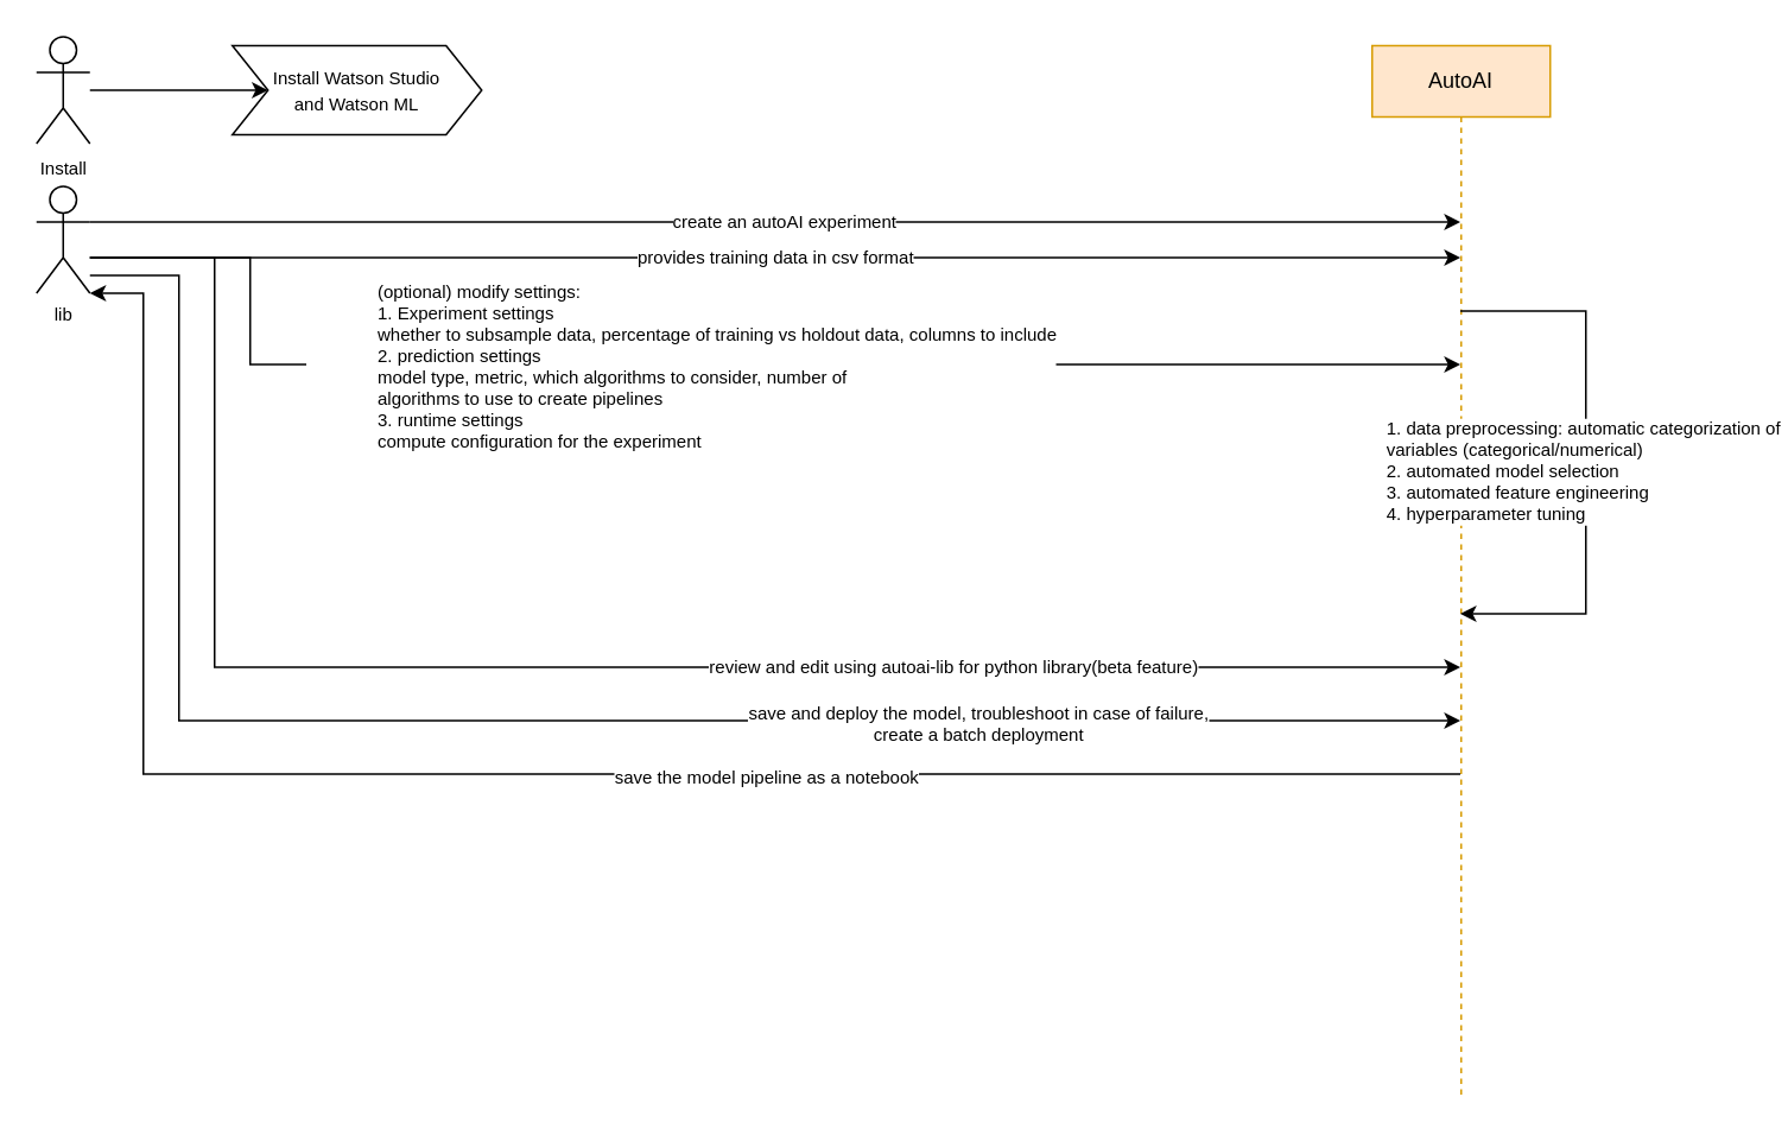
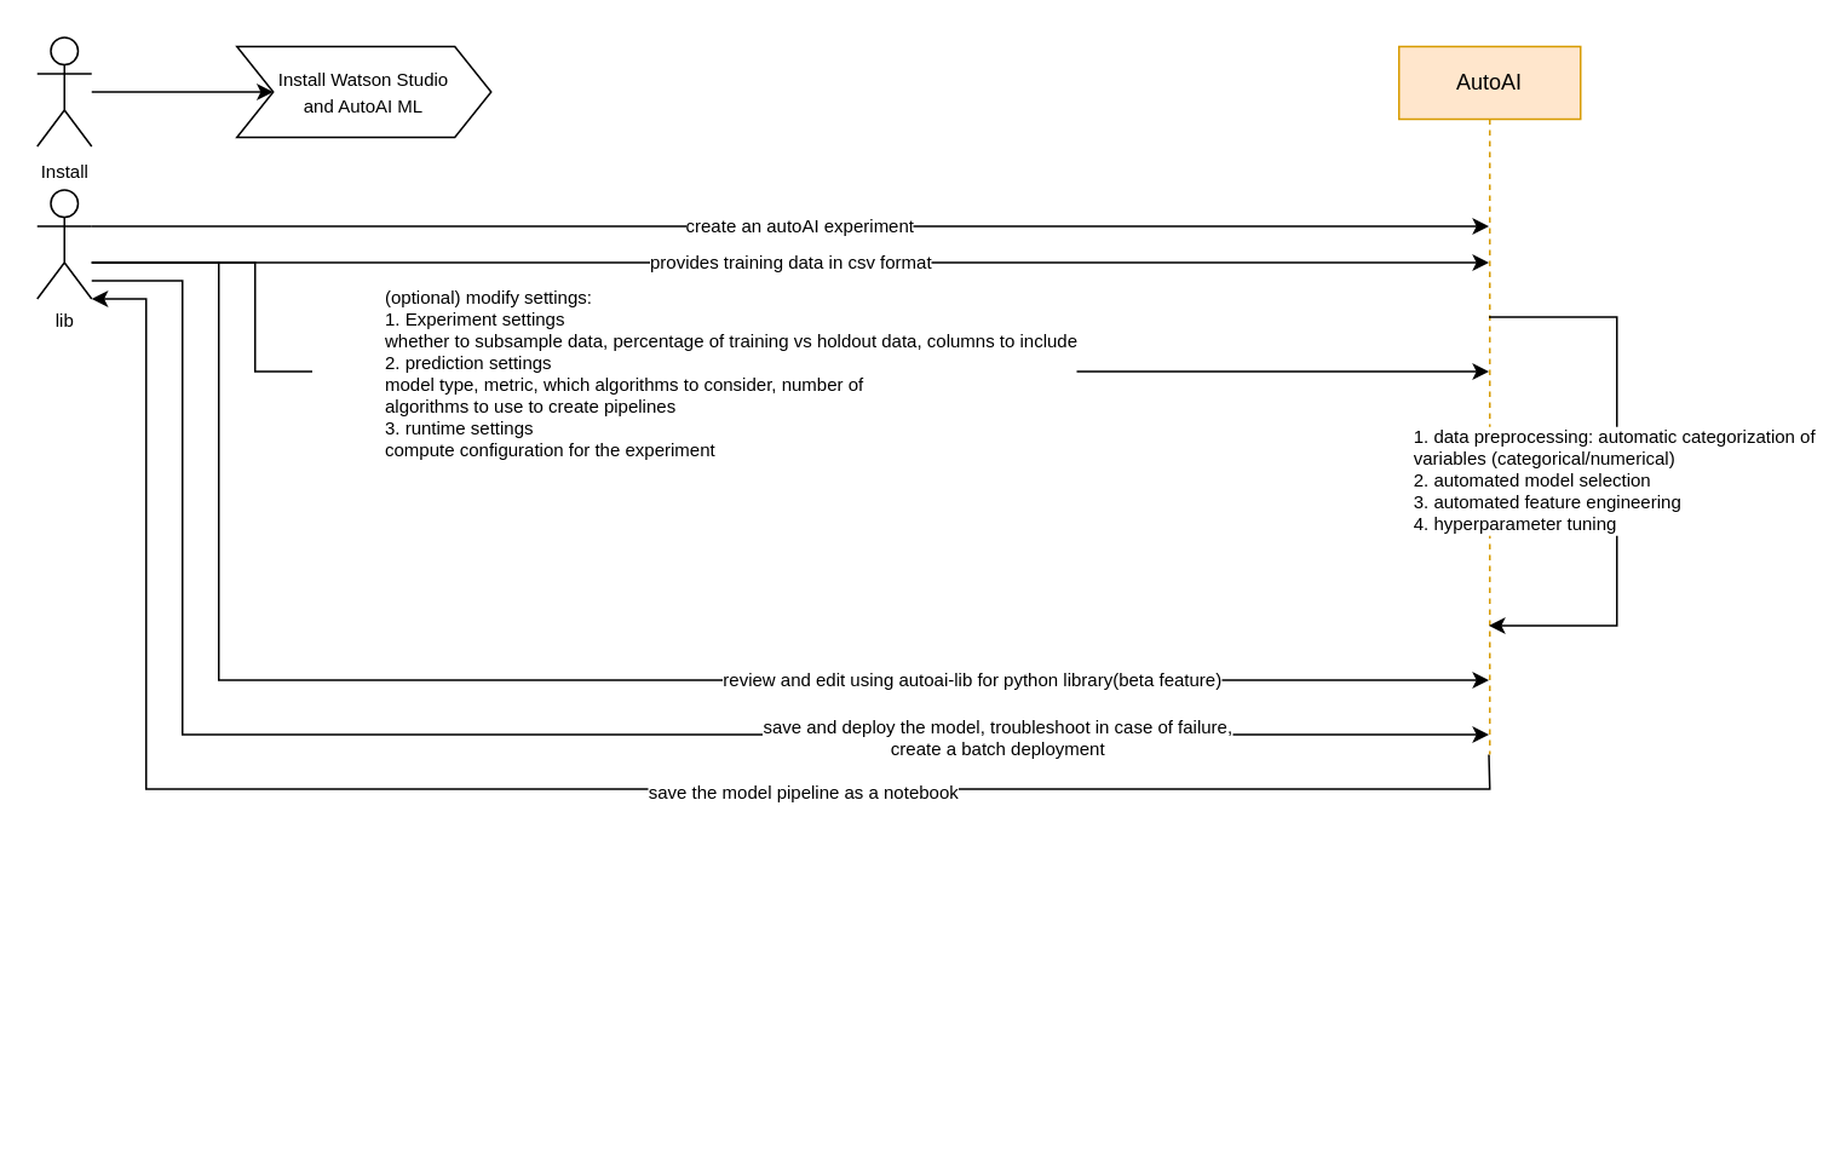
  <mxCell id="0" />
  <mxCell id="1" parent="0" />
  <mxCell id="2" style="edgeStyle=orthogonalEdgeStyle;rounded=0;orthogonalLoop=1;jettySize=auto;html=1;fontSize=10;" edge="1" parent="1" source="4" target="12"><mxGeometry relative="1" as="geometry"><mxPoint x="150" y="344" as="targetPoint" /><Array as="points"><mxPoint x="80" y="434" /><mxPoint x="80" y="164" /></Array></mxGeometry></mxCell>
  <mxCell id="3" value="save the model pipeline as a notebook" style="edgeLabel;html=1;align=center;verticalAlign=middle;resizable=0;points=[];fontSize=10;" vertex="1" connectable="0" parent="2"><mxGeometry x="-0.229" y="1" relative="1" as="geometry"><mxPoint x="10.88" as="offset" /></mxGeometry></mxCell>
- <mxCell id="4" value="AutoAI" style="shape=umlLifeline;perimeter=lifelinePerimeter;whiteSpace=wrap;html=1;container=1;collapsible=0;recursiveResize=0;outlineConnect=0;fillColor=#ffe6cc;strokeColor=#d79b00;" vertex="1" parent="1"><mxGeometry x="770" y="25" width="100" height="590" as="geometry" /></mxCell>
+ <mxCell id="4" value="AutoAI" style="shape=umlLifeline;perimeter=lifelinePerimeter;whiteSpace=wrap;html=1;container=1;collapsible=0;recursiveResize=0;outlineConnect=0;fillColor=#ffe6cc;strokeColor=#d79b00;" vertex="1" parent="1"><mxGeometry x="770" y="25" width="100" height="390" as="geometry" /></mxCell>
  <mxCell id="5" value="provides training data in csv format" style="edgeStyle=orthogonalEdgeStyle;rounded=0;orthogonalLoop=1;jettySize=auto;html=1;fontSize=10;" edge="1" parent="1" source="12" target="4"><mxGeometry relative="1" as="geometry"><Array as="points"><mxPoint x="340" y="144" /><mxPoint x="340" y="144" /></Array></mxGeometry></mxCell>
  <mxCell id="6" value="create an autoAI experiment" style="edgeStyle=orthogonalEdgeStyle;rounded=0;orthogonalLoop=1;jettySize=auto;html=1;fontSize=10;" edge="1" parent="1" source="12" target="4"><mxGeometry x="0.014" relative="1" as="geometry"><Array as="points"><mxPoint x="340" y="124" /><mxPoint x="340" y="124" /></Array><mxPoint as="offset" /></mxGeometry></mxCell>
  <mxCell id="7" style="edgeStyle=orthogonalEdgeStyle;rounded=0;orthogonalLoop=1;jettySize=auto;html=1;fontSize=10;" edge="1" parent="1" source="12" target="4"><mxGeometry relative="1" as="geometry"><Array as="points"><mxPoint x="100" y="154" /><mxPoint x="100" y="404" /></Array></mxGeometry></mxCell>
  <mxCell id="8" value="save and deploy the model,&amp;nbsp;troubleshoot in case of failure,&lt;br&gt;create a batch deployment" style="edgeLabel;html=1;align=center;verticalAlign=middle;resizable=0;points=[];fontSize=10;" vertex="1" connectable="0" parent="7"><mxGeometry x="0.627" y="-1" relative="1" as="geometry"><mxPoint x="-80.38" as="offset" /></mxGeometry></mxCell>
  <mxCell id="9" value="review and edit using autoai-lib for python library(beta feature)" style="edgeStyle=orthogonalEdgeStyle;rounded=0;orthogonalLoop=1;jettySize=auto;html=1;fontSize=10;" edge="1" parent="1" source="12" target="4"><mxGeometry x="0.43" relative="1" as="geometry"><Array as="points"><mxPoint x="120" y="144" /><mxPoint x="120" y="374" /></Array><mxPoint as="offset" /></mxGeometry></mxCell>
  <mxCell id="10" style="edgeStyle=orthogonalEdgeStyle;rounded=0;orthogonalLoop=1;jettySize=auto;html=1;" edge="1" parent="1" source="12" target="4"><mxGeometry relative="1" as="geometry"><Array as="points"><mxPoint x="140" y="144" /><mxPoint x="140" y="204" /></Array></mxGeometry></mxCell>
  <mxCell id="11" value="&lt;blockquote style=&quot;margin: 0px 0px 0px 40px ; border: none ; padding: 0px ; font-size: 10px&quot;&gt;&lt;span style=&quot;font-size: 10px&quot;&gt;(optional) modify settings:&lt;br&gt;&lt;/span&gt;&lt;span style=&quot;font-size: 10px&quot;&gt;1. Experiment settings&lt;br&gt;&lt;/span&gt;&lt;span style=&quot;font-size: 10px&quot;&gt;whether to subsample data, percentage of training vs holdout data, columns to include&lt;br&gt;&lt;/span&gt;&lt;span style=&quot;font-size: 10px&quot;&gt;2. prediction settings&lt;br&gt;&lt;/span&gt;&lt;span style=&quot;font-size: 10px&quot;&gt;model type, metric, which algorithms to consider, number of&lt;br&gt;&lt;/span&gt;&lt;span style=&quot;font-size: 10px&quot;&gt;algorithms to use to create pipelines&lt;br&gt;&lt;/span&gt;&lt;span style=&quot;font-size: 10px&quot;&gt;3. runtime settings&lt;br&gt;&lt;/span&gt;&lt;span style=&quot;font-size: 10px&quot;&gt;compute configuration for the experiment&lt;/span&gt;&lt;/blockquote&gt;" style="edgeLabel;html=1;align=left;verticalAlign=middle;resizable=0;points=[];" vertex="1" connectable="0" parent="10"><mxGeometry x="0.339" relative="1" as="geometry"><mxPoint x="-375.33" as="offset" /></mxGeometry></mxCell>
  <mxCell id="12" value="lib" style="shape=umlActor;verticalLabelPosition=bottom;verticalAlign=top;html=1;outlineConnect=0;fontSize=10;" vertex="1" parent="1"><mxGeometry x="20" y="104" width="30" height="60" as="geometry" /></mxCell>
  <mxCell id="13" value="&lt;div style=&quot;text-align: left&quot;&gt;1. data preprocessing: automatic categorization of&amp;nbsp;&lt;/div&gt;&lt;div style=&quot;text-align: left&quot;&gt;variables (categorical/numerical)&lt;/div&gt;&lt;div style=&quot;text-align: left&quot;&gt;2. automated model selection&lt;/div&gt;&lt;div style=&quot;text-align: left&quot;&gt;3. automated feature engineering&lt;/div&gt;&lt;div style=&quot;text-align: left&quot;&gt;4. hyperparameter tuning&lt;/div&gt;" style="edgeStyle=orthogonalEdgeStyle;rounded=0;orthogonalLoop=1;jettySize=auto;html=1;fontSize=10;" edge="1" parent="1" source="4" target="4"><mxGeometry x="0.032" relative="1" as="geometry"><Array as="points"><mxPoint x="890" y="174" /><mxPoint x="890" y="344" /></Array><mxPoint as="offset" /></mxGeometry></mxCell>
- <mxCell id="14" value="&lt;font style=&quot;font-size: 10px&quot;&gt;Install Watson Studio &lt;br&gt;and Watson ML&lt;/font&gt;" style="shape=step;perimeter=stepPerimeter;whiteSpace=wrap;html=1;fixedSize=1;" vertex="1" parent="1"><mxGeometry x="130" y="25" width="140" height="50" as="geometry" /></mxCell>
+ <mxCell id="14" value="&lt;font style=&quot;font-size: 10px&quot;&gt;Install Watson Studio &lt;br&gt;and AutoAI ML&lt;/font&gt;" style="shape=step;perimeter=stepPerimeter;whiteSpace=wrap;html=1;fixedSize=1;" vertex="1" parent="1"><mxGeometry x="130" y="25" width="140" height="50" as="geometry" /></mxCell>
  <mxCell id="15" style="edgeStyle=orthogonalEdgeStyle;rounded=0;orthogonalLoop=1;jettySize=auto;html=1;" edge="1" parent="1" source="16" target="14"><mxGeometry relative="1" as="geometry" /></mxCell>
  <mxCell id="16" value="&lt;font style=&quot;font-size: 10px&quot;&gt;Install&lt;/font&gt;" style="shape=umlActor;verticalLabelPosition=bottom;verticalAlign=top;html=1;outlineConnect=0;" vertex="1" parent="1"><mxGeometry x="20" y="20" width="30" height="60" as="geometry" /></mxCell>
